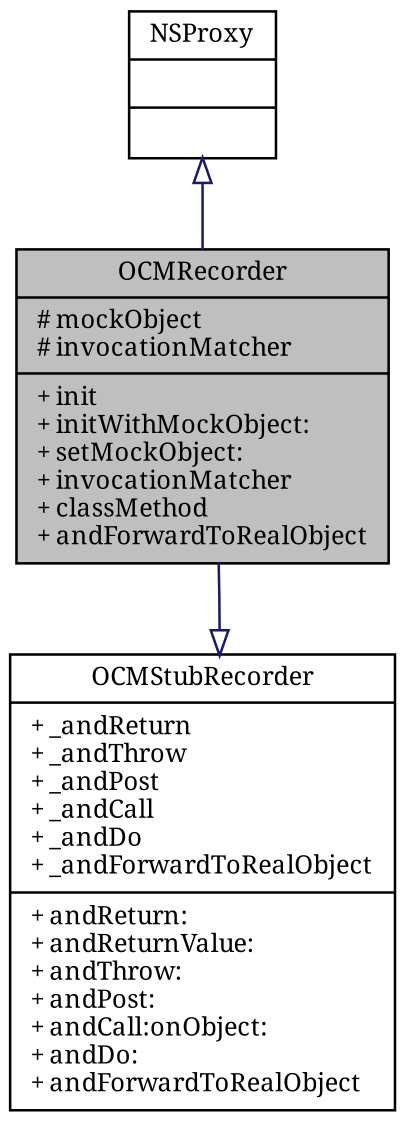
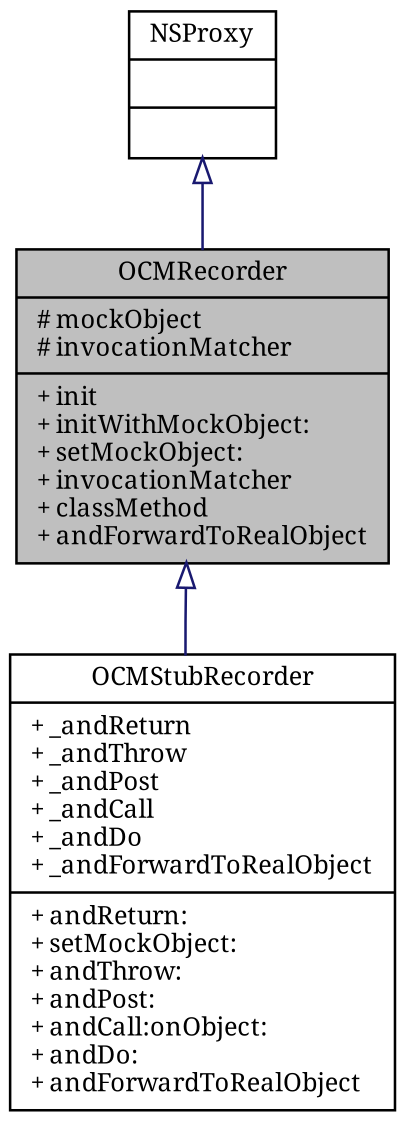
  digraph {
    fontname="Noto Serif"
    node [color=black fontname="Noto Serif" fontsize=10 shape=record]
    edge [arrowtail=onormal color=midnightblue dir=back fontname="Noto Serif" fontsize=10 labelfontname=Helvetica labelfontsize=10 style=solid]
    n1 [fillcolor=grey75 fontcolor=black height=0.2 label="{OCMRecorder\n|# mockObject\l# invocationMatcher\l|+ init\l+ initWithMockObject:\l+ setMockObject:\l+ invocationMatcher\l+ classMethod\l+ andForwardToRealObject\l}" style=filled width=0.4]
-   n2 [height=0.2 label="{OCMStubRecorder\n|+ _andReturn\l+ _andThrow\l+ _andPost\l+ _andCall\l+ _andDo\l+ _andForwardToRealObject\l|+ andReturn:\l+ andReturnValue:\l+ andThrow:\l+ andPost:\l+ andCall:onObject:\l+ andDo:\l+ andForwardToRealObject\l}" width=0.4]
+   n2 [height=0.2 label="{OCMStubRecorder\n|+ _andReturn\l+ _andThrow\l+ _andPost\l+ _andCall\l+ _andDo\l+ _andForwardToRealObject\l|+ andReturn:\l+ setMockObject:\l+ andThrow:\l+ andPost:\l+ andCall:onObject:\l+ andDo:\l+ andForwardToRealObject\l}" width=0.4]
    n3 [height=0.2 label="{NSProxy\n||}" width=0.4]
-   n2 -> n1
+   n1 -> n2
    n3 -> n1
  }
